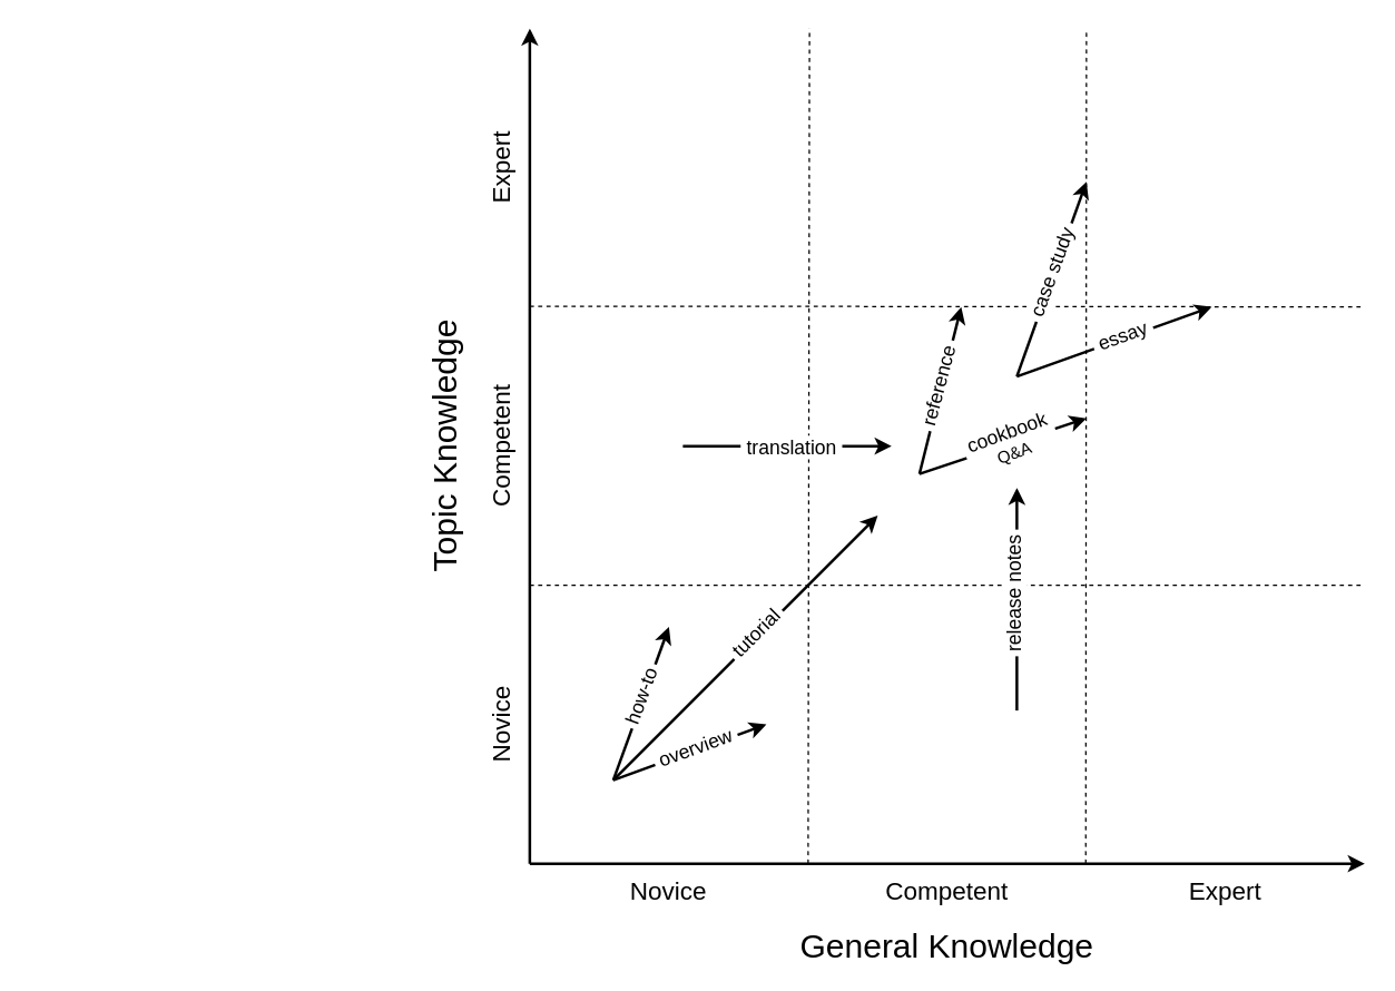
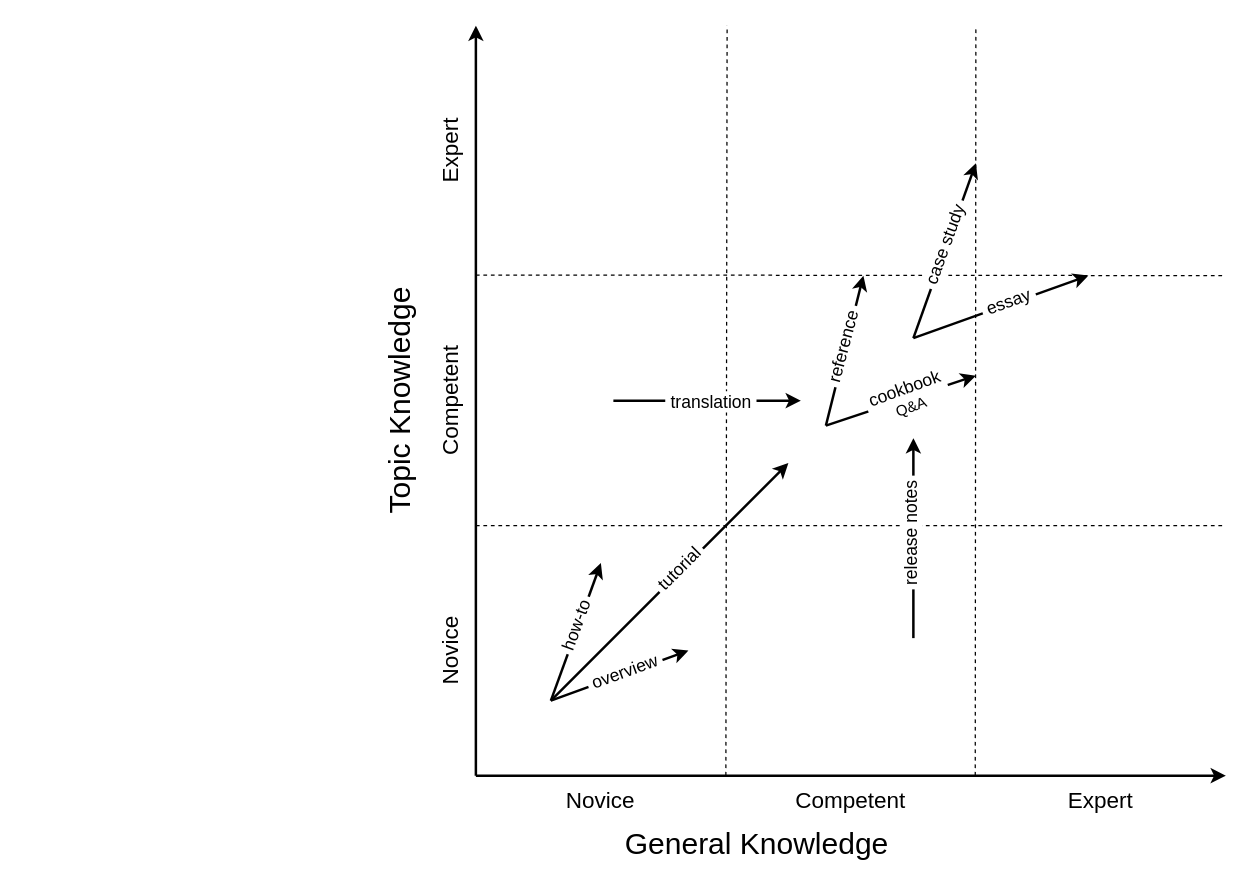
  <mxCell id="0" />
  <mxCell id="1" parent="0" />
  <mxCell id="2" value="" style="endArrow=classic;html=1;strokeWidth=2;" edge="1" parent="1"><mxGeometry width="50" height="50" relative="1" as="geometry"><mxPoint x="380" y="620" as="sourcePoint" /><mxPoint x="980" y="620" as="targetPoint" /></mxGeometry></mxCell>
  <mxCell id="3" value="" style="endArrow=classic;html=1;strokeWidth=2;" edge="1" parent="1"><mxGeometry width="50" height="50" relative="1" as="geometry"><mxPoint x="380" y="620" as="sourcePoint" /><mxPoint x="380" y="20" as="targetPoint" /></mxGeometry></mxCell>
  <mxCell id="4" value="" style="endArrow=none;html=1;dashed=1;strokeWidth=1;" edge="1" parent="1"><mxGeometry width="50" height="50" relative="1" as="geometry"><mxPoint x="580" y="620" as="sourcePoint" /><mxPoint x="581" y="20" as="targetPoint" /></mxGeometry></mxCell>
  <mxCell id="5" value="" style="endArrow=none;html=1;dashed=1;strokeWidth=1;" edge="1" parent="1"><mxGeometry width="50" height="50" relative="1" as="geometry"><mxPoint x="779.5" y="620" as="sourcePoint" /><mxPoint x="780" y="20" as="targetPoint" /></mxGeometry></mxCell>
  <mxCell id="6" value="" style="endArrow=none;html=1;dashed=1;strokeWidth=1;" edge="1" parent="1"><mxGeometry width="50" height="50" relative="1" as="geometry"><mxPoint x="380" y="420" as="sourcePoint" /><mxPoint x="980" y="420" as="targetPoint" /></mxGeometry></mxCell>
  <mxCell id="7" value="" style="endArrow=none;html=1;dashed=1;strokeWidth=1;" edge="1" parent="1"><mxGeometry width="50" height="50" relative="1" as="geometry"><mxPoint x="380" y="219.5" as="sourcePoint" /><mxPoint x="980" y="220" as="targetPoint" /></mxGeometry></mxCell>
  <mxCell id="8" value="&lt;font style=&quot;font-size: 18px&quot;&gt;Novice&lt;/font&gt;" style="text;html=1;strokeColor=none;fillColor=none;align=center;verticalAlign=middle;whiteSpace=wrap;rounded=0;" vertex="1" parent="1"><mxGeometry x="380" y="630" width="200" height="20" as="geometry" /></mxCell>
  <mxCell id="9" value="&lt;font style=&quot;font-size: 18px&quot;&gt;Competent&lt;/font&gt;" style="text;html=1;strokeColor=none;fillColor=none;align=center;verticalAlign=middle;whiteSpace=wrap;rounded=0;" vertex="1" parent="1"><mxGeometry x="580" y="630" width="200" height="20" as="geometry" /></mxCell>
  <mxCell id="10" value="&lt;font style=&quot;font-size: 18px&quot;&gt;Expert&lt;/font&gt;" style="text;html=1;strokeColor=none;fillColor=none;align=center;verticalAlign=middle;whiteSpace=wrap;rounded=0;" vertex="1" parent="1"><mxGeometry x="780" y="630" width="200" height="20" as="geometry" /></mxCell>
  <mxCell id="11" value="&lt;font style=&quot;font-size: 18px&quot;&gt;Novice&lt;/font&gt;" style="text;html=1;strokeColor=none;fillColor=none;align=center;verticalAlign=middle;whiteSpace=wrap;rounded=0;rotation=-90;" vertex="1" parent="1"><mxGeometry y="510" width="200" height="20" as="geometry" x="260" /></mxCell>
  <mxCell id="12" value="&lt;font style=&quot;font-size: 18px&quot;&gt;Competent&lt;/font&gt;" style="text;html=1;strokeColor=none;fillColor=none;align=center;verticalAlign=middle;whiteSpace=wrap;rounded=0;rotation=-90;" vertex="1" parent="1"><mxGeometry y="310" width="200" height="20" as="geometry" x="260" /></mxCell>
  <mxCell id="13" value="&lt;font style=&quot;font-size: 18px&quot;&gt;Expert&lt;/font&gt;" style="text;html=1;strokeColor=none;fillColor=none;align=center;verticalAlign=middle;whiteSpace=wrap;rounded=0;rotation=-90;" vertex="1" parent="1"><mxGeometry y="110" width="200" height="20" as="geometry" x="260" /></mxCell>
- <mxCell id="14" value="&lt;font style=&quot;font-size: 24px&quot;&gt;General Knowledge&lt;/font&gt;" style="text;html=1;strokeColor=none;fillColor=none;align=center;verticalAlign=middle;whiteSpace=wrap;rounded=0;" vertex="1" parent="1"><mxGeometry x="380" y="670" width="600" height="20" as="geometry" /></mxCell>
+ <mxCell id="14" value="&lt;font style=&quot;font-size: 24px&quot;&gt;General Knowledge&lt;/font&gt;" style="text;html=1;strokeColor=none;fillColor=none;align=center;verticalAlign=middle;whiteSpace=wrap;rounded=0;" vertex="1" parent="1"><mxGeometry x="305" y="665" width="600" height="20" as="geometry" /></mxCell>
  <mxCell id="15" value="&lt;font style=&quot;font-size: 24px&quot;&gt;Topic Knowledge&lt;/font&gt;" style="text;html=1;strokeColor=none;fillColor=none;align=center;verticalAlign=middle;whiteSpace=wrap;rounded=0;rotation=-90;" vertex="1" parent="1"><mxGeometry x="20" y="310" width="600" height="20" as="geometry" /></mxCell>
  <mxCell id="16" value="" style="endArrow=classic;html=1;strokeWidth=2;" edge="1" parent="1"><mxGeometry width="50" height="50" relative="1" as="geometry"><mxPoint x="440" y="560" as="sourcePoint" /><mxPoint x="550" y="520" as="targetPoint" /></mxGeometry></mxCell>
  <mxCell id="17" value="&lt;font style=&quot;font-size: 14px&quot;&gt;&amp;nbsp;overview&amp;nbsp;&lt;/font&gt;&lt;br&gt;" style="text;html=1;resizable=0;points=[];align=center;verticalAlign=middle;labelBackgroundColor=#ffffff;rotation=-20;" vertex="1" connectable="0" parent="16"><mxGeometry x="0.085" y="2" relative="1" as="geometry"><mxPoint as="offset" /></mxGeometry></mxCell>
  <mxCell id="18" value="" style="endArrow=classic;html=1;strokeWidth=2;" edge="1" parent="1"><mxGeometry width="50" height="50" relative="1" as="geometry"><mxPoint x="440" y="560" as="sourcePoint" /><mxPoint x="480" y="450" as="targetPoint" /></mxGeometry></mxCell>
  <mxCell id="19" value="&lt;font style=&quot;font-size: 14px&quot;&gt;&amp;nbsp;how-to&amp;nbsp;&lt;/font&gt;&lt;br&gt;" style="text;html=1;resizable=0;points=[];align=center;verticalAlign=middle;labelBackgroundColor=#ffffff;rotation=-70;" vertex="1" connectable="0" parent="18"><mxGeometry x="0.085" y="2" relative="1" as="geometry"><mxPoint as="offset" /></mxGeometry></mxCell>
  <mxCell id="20" value="" style="endArrow=classic;html=1;strokeWidth=2;" edge="1" parent="1"><mxGeometry width="50" height="50" relative="1" as="geometry"><mxPoint x="440" y="560" as="sourcePoint" /><mxPoint x="630" y="370" as="targetPoint" /></mxGeometry></mxCell>
  <mxCell id="21" value="&lt;font style=&quot;font-size: 14px&quot;&gt;&amp;nbsp;tutorial&amp;nbsp;&lt;/font&gt;" style="text;html=1;resizable=0;points=[];align=center;verticalAlign=middle;labelBackgroundColor=#ffffff;rotation=-45;" vertex="1" connectable="0" parent="20"><mxGeometry x="0.085" y="2" relative="1" as="geometry"><mxPoint as="offset" /></mxGeometry></mxCell>
  <mxCell id="22" value="" style="endArrow=classic;html=1;strokeWidth=2;" edge="1" parent="1"><mxGeometry width="50" height="50" relative="1" as="geometry"><mxPoint x="730" y="510" as="sourcePoint" /><mxPoint x="730" y="350" as="targetPoint" /></mxGeometry></mxCell>
  <mxCell id="23" value="&lt;font style=&quot;font-size: 14px&quot;&gt;&amp;nbsp;release notes&amp;nbsp;&lt;/font&gt;&lt;br&gt;" style="text;html=1;resizable=0;points=[];align=center;verticalAlign=middle;labelBackgroundColor=#ffffff;rotation=-90;spacingRight=9;" vertex="1" connectable="0" parent="22"><mxGeometry x="0.085" y="2" relative="1" as="geometry"><mxPoint as="offset" /></mxGeometry></mxCell>
  <mxCell id="24" value="" style="endArrow=classic;html=1;strokeWidth=2;" edge="1" parent="1"><mxGeometry width="50" height="50" relative="1" as="geometry"><mxPoint x="730" y="270" as="sourcePoint" /><mxPoint x="780" y="130" as="targetPoint" /></mxGeometry></mxCell>
  <mxCell id="25" value="&lt;font style=&quot;font-size: 14px&quot;&gt;&amp;nbsp;case study&amp;nbsp;&lt;/font&gt;" style="text;html=1;resizable=0;points=[];align=center;verticalAlign=middle;labelBackgroundColor=#ffffff;rotation=-70;spacingRight=6;" vertex="1" connectable="0" parent="24"><mxGeometry x="0.085" y="2" relative="1" as="geometry"><mxPoint as="offset" /></mxGeometry></mxCell>
  <mxCell id="26" value="" style="endArrow=classic;html=1;strokeWidth=2;" edge="1" parent="1"><mxGeometry width="50" height="50" relative="1" as="geometry"><mxPoint x="730" y="270" as="sourcePoint" /><mxPoint x="870" y="220" as="targetPoint" /></mxGeometry></mxCell>
  <mxCell id="27" value="&lt;font style=&quot;font-size: 14px&quot;&gt;&amp;nbsp;essay&amp;nbsp;&lt;/font&gt;&lt;br&gt;" style="text;html=1;resizable=0;points=[];align=center;verticalAlign=middle;labelBackgroundColor=#ffffff;rotation=-20;" vertex="1" connectable="0" parent="26"><mxGeometry x="0.085" y="2" relative="1" as="geometry"><mxPoint as="offset" /></mxGeometry></mxCell>
  <mxCell id="28" value="" style="endArrow=classic;html=1;strokeWidth=2;" edge="1" parent="1"><mxGeometry width="50" height="50" relative="1" as="geometry"><mxPoint x="490" y="320" as="sourcePoint" /><mxPoint x="640" y="320" as="targetPoint" /></mxGeometry></mxCell>
  <mxCell id="29" value="&lt;font style=&quot;font-size: 14px&quot;&gt;&amp;nbsp;translation&amp;nbsp;&lt;/font&gt;" style="text;html=1;resizable=0;points=[];align=center;verticalAlign=middle;labelBackgroundColor=#ffffff;rotation=0;" vertex="1" connectable="0" parent="28"><mxGeometry x="0.027" relative="1" as="geometry"><mxPoint as="offset" /></mxGeometry></mxCell>
  <mxCell id="30" value="" style="endArrow=classic;html=1;strokeWidth=2;" edge="1" parent="1"><mxGeometry width="50" height="50" relative="1" as="geometry"><mxPoint x="660" y="340" as="sourcePoint" /><mxPoint x="690" y="220" as="targetPoint" /></mxGeometry></mxCell>
  <mxCell id="31" value="&lt;span style=&quot;font-size: 14px&quot;&gt;&amp;nbsp;reference&amp;nbsp;&lt;/span&gt;" style="text;html=1;resizable=0;points=[];align=center;verticalAlign=middle;labelBackgroundColor=#ffffff;rotation=-75;spacingRight=6;" vertex="1" connectable="0" parent="30"><mxGeometry x="0.085" y="2" relative="1" as="geometry"><mxPoint as="offset" /></mxGeometry></mxCell>
  <mxCell id="32" value="" style="endArrow=classic;html=1;strokeWidth=2;" edge="1" parent="1"><mxGeometry width="50" height="50" relative="1" as="geometry"><mxPoint x="660" y="340" as="sourcePoint" /><mxPoint x="780" y="300" as="targetPoint" /></mxGeometry></mxCell>
  <mxCell id="33" value="&lt;span style=&quot;font-size: 14px&quot;&gt;&amp;nbsp;cookbook&amp;nbsp;&lt;br&gt;&lt;/span&gt;&amp;nbsp;Q&amp;amp;A&amp;nbsp;&lt;br&gt;" style="text;html=1;resizable=0;points=[];align=center;verticalAlign=middle;labelBackgroundColor=#ffffff;rotation=-20;" vertex="1" connectable="0" parent="32"><mxGeometry x="0.085" y="2" relative="1" as="geometry"><mxPoint as="offset" /></mxGeometry></mxCell>
